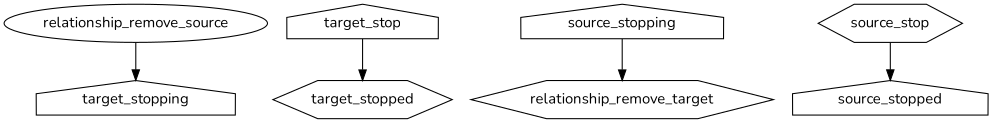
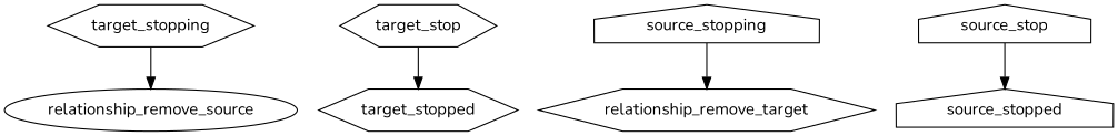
  digraph {
    fontname=Nunito
    node [fontname=Nunito shape=hexagon]
    edge [fontname=Nunito]
    relationship_remove_source [shape=ellipse]
-   target_stopping [shape=house]
-   target_stop [shape=house]
+   target_stopping
+   target_stop
    target_stopped
    source_stopping [shape=house]
    relationship_remove_target
-   source_stop
+   source_stop [shape=house]
    source_stopped [shape=house]
-   relationship_remove_source -> target_stopping
+   target_stopping -> relationship_remove_source
    target_stop -> target_stopped
    source_stopping -> relationship_remove_target
    source_stop -> source_stopped
  }
